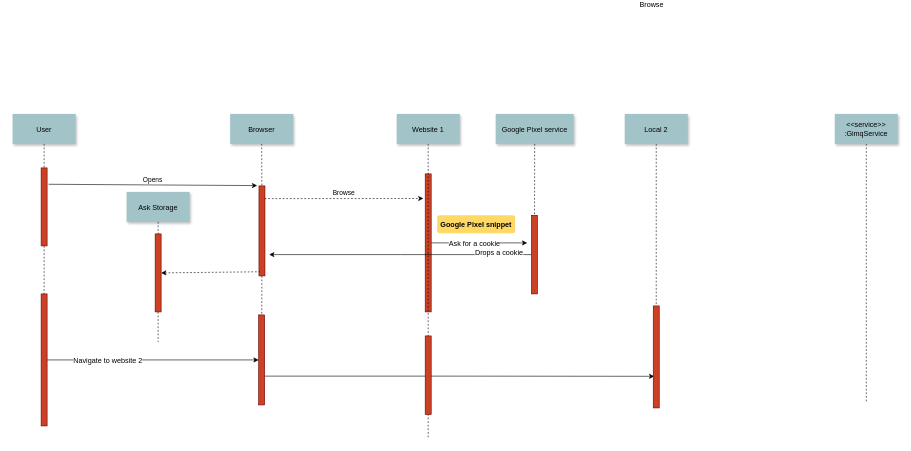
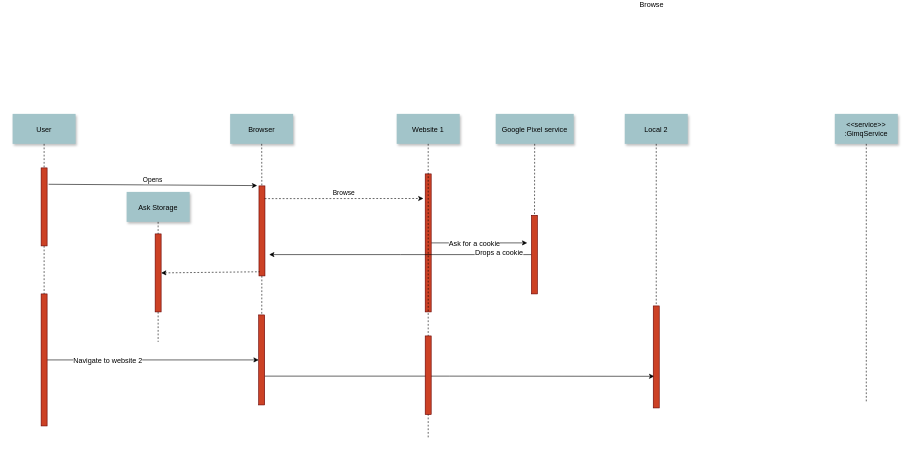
  <mxCell id="0" />
  <mxCell id="1" parent="0" />
  <mxCell id="2" value="" style="fillColor=#CC4125;strokeColor=#660000" parent="1" vertex="1"><mxGeometry x="68" y="110" width="10" height="130" as="geometry" /></mxCell>
  <mxCell id="3" value="User" style="shadow=1;fillColor=#A2C4C9;strokeColor=none" parent="1" vertex="1"><mxGeometry x="20.5" y="20" width="105" height="50" as="geometry" /></mxCell>
  <mxCell id="4" value="" style="fillColor=#CC4125;strokeColor=#660000" parent="1" vertex="1"><mxGeometry x="431" y="140" width="10" height="150" as="geometry" /></mxCell>
  <mxCell id="5" value="Browser" style="shadow=1;fillColor=#A2C4C9;strokeColor=none" parent="1" vertex="1"><mxGeometry x="383" y="20" width="105" height="50" as="geometry" /></mxCell>
  <mxCell id="6" value="" style="edgeStyle=none;endArrow=none;dashed=1" parent="1" source="5" target="4" edge="1"><mxGeometry x="272.335" y="165" width="100" height="100" as="geometry"><mxPoint x="435.259" y="70" as="sourcePoint" /><mxPoint x="435.576" y="125" as="targetPoint" /></mxGeometry></mxCell>
  <mxCell id="7" value="Opens" style="edgeStyle=none;verticalLabelPosition=top;verticalAlign=bottom;exitX=1.25;exitY=0.21;exitDx=0;exitDy=0;exitPerimeter=0;" parent="1" edge="1" source="2"><mxGeometry x="220" y="92" width="100" height="100" as="geometry"><mxPoint x="298" y="139.5" as="sourcePoint" /><mxPoint x="428" y="139.5" as="targetPoint" /></mxGeometry></mxCell>
  <mxCell id="8" value="" style="edgeStyle=none;verticalLabelPosition=top;verticalAlign=bottom;endArrow=none;startArrow=classic;dashed=1;entryX=0.117;entryY=0.954;entryDx=0;entryDy=0;entryPerimeter=0;exitX=1;exitY=0.5;exitDx=0;exitDy=0;" parent="1" edge="1" target="4" source="33"><mxGeometry x="220" y="172.259" width="100" height="100" as="geometry"><mxPoint x="288" y="220" as="sourcePoint" /><mxPoint x="428" y="219.759" as="targetPoint" /></mxGeometry></mxCell>
  <mxCell id="9" value="Browse" style="edgeStyle=none;verticalLabelPosition=top;verticalAlign=bottom;dashed=1;" parent="1" edge="1"><mxGeometry x="385.455" y="113.916" width="100" height="100" as="geometry"><mxPoint x="440.5" y="161.206" as="sourcePoint" /><mxPoint x="705" y="161" as="targetPoint" /></mxGeometry></mxCell>
  <mxCell id="10" value="Website 1" style="shadow=1;fillColor=#A2C4C9;strokeColor=none" parent="1" vertex="1"><mxGeometry x="660.5" y="20" width="105" height="50" as="geometry" /></mxCell>
  <mxCell id="11" value="" style="edgeStyle=none;endArrow=none;dashed=1" parent="1" source="26" edge="1"><mxGeometry x="564.488" y="175.0" width="100" height="100" as="geometry"><mxPoint x="712.653" y="70" as="sourcePoint" /><mxPoint x="713" y="229.394" as="targetPoint" /></mxGeometry></mxCell>
  <mxCell id="12" value="Google Pixel service" style="shadow=1;fillColor=#A2C4C9;strokeColor=none" parent="1" vertex="1"><mxGeometry x="825.5" y="20" width="130" height="50" as="geometry" /></mxCell>
  <mxCell id="13" value="" style="edgeStyle=none;endArrow=none;dashed=1" parent="1" source="31" edge="1"><mxGeometry x="727.335" y="165" width="100" height="100" as="geometry"><mxPoint x="890.259" y="70" as="sourcePoint" /><mxPoint x="890.3" y="249.394" as="targetPoint" /></mxGeometry></mxCell>
  <mxCell id="14" value="Local 2" style="shadow=1;fillColor=#A2C4C9;strokeColor=none" parent="1" vertex="1"><mxGeometry x="1040.5" y="20" width="105" height="50" as="geometry" /></mxCell>
  <mxCell id="15" value="" style="edgeStyle=elbowEdgeStyle;elbow=horizontal;endArrow=none;dashed=1" parent="1" source="3" target="2" edge="1"><mxGeometry x="10.0" y="310" width="100" height="100" as="geometry"><mxPoint x="98" y="370" as="sourcePoint" /><mxPoint x="198" y="270" as="targetPoint" /></mxGeometry></mxCell>
  <mxCell id="16" style="edgeStyle=orthogonalEdgeStyle;rounded=0;orthogonalLoop=1;jettySize=auto;html=1;entryX=0;entryY=0.5;entryDx=0;entryDy=0;" edge="1" parent="1" source="18" target="39"><mxGeometry relative="1" as="geometry" /></mxCell>
  <mxCell id="17" value="Navigate to website 2" style="text;html=1;resizable=0;points=[];align=center;verticalAlign=middle;labelBackgroundColor=#ffffff;" vertex="1" connectable="0" parent="16"><mxGeometry x="0.002" y="-118" relative="1" as="geometry"><mxPoint x="-76.5" y="-118" as="offset" /></mxGeometry></mxCell>
  <mxCell id="18" value="" style="fillColor=#CC4125;strokeColor=#660000" parent="1" vertex="1"><mxGeometry x="68" y="320" width="10" height="220" as="geometry" /></mxCell>
  <mxCell id="19" value="" style="edgeStyle=none;dashed=1;endArrow=none" parent="1" source="2" target="18" edge="1"><mxGeometry x="-170" y="300" width="100" height="100" as="geometry"><mxPoint x="-82" y="360" as="sourcePoint" /><mxPoint x="18" y="260" as="targetPoint" /></mxGeometry></mxCell>
  <mxCell id="20" value="" style="edgeStyle=none;endArrow=none;dashed=1" parent="1" source="41" edge="1"><mxGeometry x="956.571" y="205" width="100" height="100" as="geometry"><mxPoint x="1119.736" y="110" as="sourcePoint" /><mxPoint x="1093" y="428.333" as="targetPoint" /></mxGeometry></mxCell>
  <mxCell id="21" value="" style="edgeStyle=none;endArrow=none;dashed=1" parent="1" source="4" edge="1"><mxGeometry x="376.571" y="339.697" width="100" height="100" as="geometry"><mxPoint x="539.736" y="244.697" as="sourcePoint" /><mxPoint x="435.5" y="424.167" as="targetPoint" /></mxGeometry></mxCell>
  <mxCell id="22" value="&lt;&lt;service&gt;&gt;&#10;:GimqService" style="shadow=1;fillColor=#A2C4C9;strokeColor=none" parent="1" vertex="1"><mxGeometry x="1390.5" y="20" width="105" height="50" as="geometry" /></mxCell>
  <mxCell id="23" value="" style="edgeStyle=none;endArrow=none;dashed=1" parent="1" source="22" edge="1"><mxGeometry x="1174.071" y="210" width="100" height="100" as="geometry"><mxPoint x="1310.5" y="75" as="sourcePoint" /><mxPoint x="1443" y="500" as="targetPoint" /></mxGeometry></mxCell>
  <mxCell id="24" style="edgeStyle=orthogonalEdgeStyle;rounded=0;orthogonalLoop=1;jettySize=auto;html=1;" edge="1" parent="1" source="26"><mxGeometry relative="1" as="geometry"><mxPoint x="878" y="235" as="targetPoint" /></mxGeometry></mxCell>
  <mxCell id="25" value="Ask for a cookie" style="text;html=1;resizable=0;points=[];align=center;verticalAlign=middle;labelBackgroundColor=#ffffff;" vertex="1" connectable="0" parent="24"><mxGeometry x="-0.115" y="-1" relative="1" as="geometry"><mxPoint as="offset" /></mxGeometry></mxCell>
  <mxCell id="26" value="" style="fillColor=#CC4125;strokeColor=#660000" vertex="1" parent="1"><mxGeometry x="708" y="120" width="10" height="230" as="geometry" /></mxCell>
  <mxCell id="27" value="" style="edgeStyle=none;endArrow=none;dashed=1" edge="1" parent="1" source="10"><mxGeometry x="564.488" y="175.0" width="100" height="100" as="geometry"><mxPoint x="713" y="70" as="sourcePoint" /><mxPoint x="713" y="560" as="targetPoint" /></mxGeometry></mxCell>
- <mxCell id="28" value="Google Pixel snippet" style="rounded=1;fontStyle=1;fillColor=#FFD966;strokeColor=none" vertex="1" parent="1"><mxGeometry x="728" y="189" width="130" height="30" as="geometry" /></mxCell>
  <mxCell id="29" style="edgeStyle=orthogonalEdgeStyle;rounded=0;orthogonalLoop=1;jettySize=auto;html=1;" edge="1" parent="1" source="31"><mxGeometry relative="1" as="geometry"><mxPoint x="448" y="254.5" as="targetPoint" /></mxGeometry></mxCell>
  <mxCell id="30" value="Drops a cookie" style="text;html=1;resizable=0;points=[];align=center;verticalAlign=middle;labelBackgroundColor=#ffffff;" vertex="1" connectable="0" parent="29"><mxGeometry x="-0.747" y="-3" relative="1" as="geometry"><mxPoint as="offset" /></mxGeometry></mxCell>
  <mxCell id="31" value="" style="fillColor=#CC4125;strokeColor=#660000" vertex="1" parent="1"><mxGeometry x="885" y="189" width="10" height="131" as="geometry" /></mxCell>
  <mxCell id="32" value="" style="edgeStyle=none;endArrow=none;dashed=1" edge="1" parent="1" source="12" target="31"><mxGeometry x="727.335" y="165" width="100" height="100" as="geometry"><mxPoint x="890.5" y="70" as="sourcePoint" /><mxPoint x="890.5" y="249.394" as="targetPoint" /></mxGeometry></mxCell>
  <mxCell id="33" value="" style="fillColor=#CC4125;strokeColor=#660000" vertex="1" parent="1"><mxGeometry x="258" y="220" width="10" height="130" as="geometry" /></mxCell>
  <mxCell id="34" value="Ask Storage" style="shadow=1;fillColor=#A2C4C9;strokeColor=none" vertex="1" parent="1"><mxGeometry x="210.5" y="150" width="105" height="50" as="geometry" /></mxCell>
  <mxCell id="35" value="" style="edgeStyle=elbowEdgeStyle;elbow=horizontal;endArrow=none;dashed=1" edge="1" parent="1" source="34" target="33"><mxGeometry x="200.0" y="440" width="100" height="100" as="geometry"><mxPoint x="288" y="500" as="sourcePoint" /><mxPoint x="388" y="400" as="targetPoint" /></mxGeometry></mxCell>
  <mxCell id="36" value="" style="edgeStyle=none;dashed=1;endArrow=none" edge="1" parent="1" source="33"><mxGeometry x="20" y="430" width="100" height="100" as="geometry"><mxPoint x="108" y="490" as="sourcePoint" /><mxPoint x="263" y="400" as="targetPoint" /></mxGeometry></mxCell>
  <mxCell id="37" style="edgeStyle=orthogonalEdgeStyle;rounded=0;orthogonalLoop=1;jettySize=auto;html=1;entryX=0.167;entryY=0.69;entryDx=0;entryDy=0;entryPerimeter=0;" edge="1" parent="1" source="39" target="41"><mxGeometry relative="1" as="geometry"><mxPoint x="1088" y="430" as="targetPoint" /><Array as="points"><mxPoint x="748" y="457" /><mxPoint x="748" y="457" /></Array></mxGeometry></mxCell>
  <mxCell id="38" value="Browse" style="text;html=1;resizable=0;points=[];align=center;verticalAlign=middle;labelBackgroundColor=#ffffff;" vertex="1" connectable="0" parent="37"><mxGeometry x="0.945" y="622" relative="1" as="geometry"><mxPoint x="12" y="2" as="offset" /></mxGeometry></mxCell>
  <mxCell id="39" value="" style="fillColor=#CC4125;strokeColor=#660000" vertex="1" parent="1"><mxGeometry x="430.5" y="355" width="10" height="150" as="geometry" /></mxCell>
  <mxCell id="40" value="" style="fillColor=#CC4125;strokeColor=#660000" vertex="1" parent="1"><mxGeometry x="708" y="390" width="10" height="131" as="geometry" /></mxCell>
  <mxCell id="41" value="" style="fillColor=#CC4125;strokeColor=#660000" vertex="1" parent="1"><mxGeometry x="1088" y="340" width="10" height="170" as="geometry" /></mxCell>
  <mxCell id="42" value="" style="edgeStyle=none;endArrow=none;dashed=1" edge="1" parent="1" source="14" target="41"><mxGeometry x="956.571" y="205" width="100" height="100" as="geometry"><mxPoint x="1093" y="70" as="sourcePoint" /><mxPoint x="1093" y="428.333" as="targetPoint" /></mxGeometry></mxCell>
